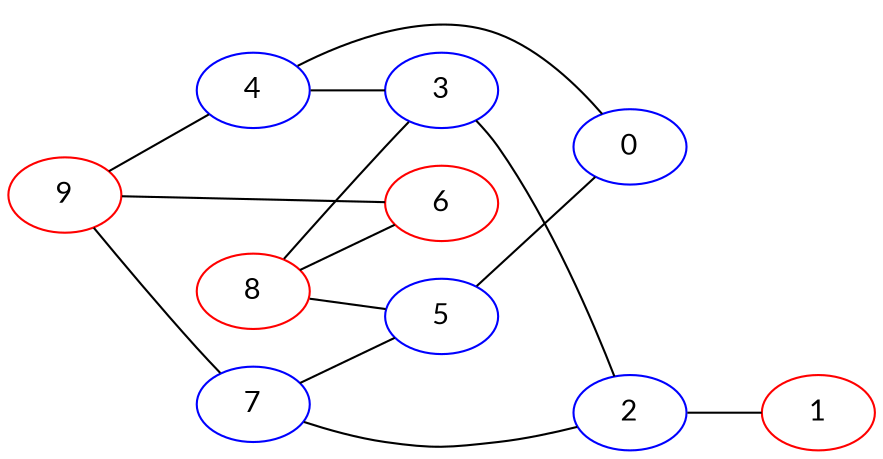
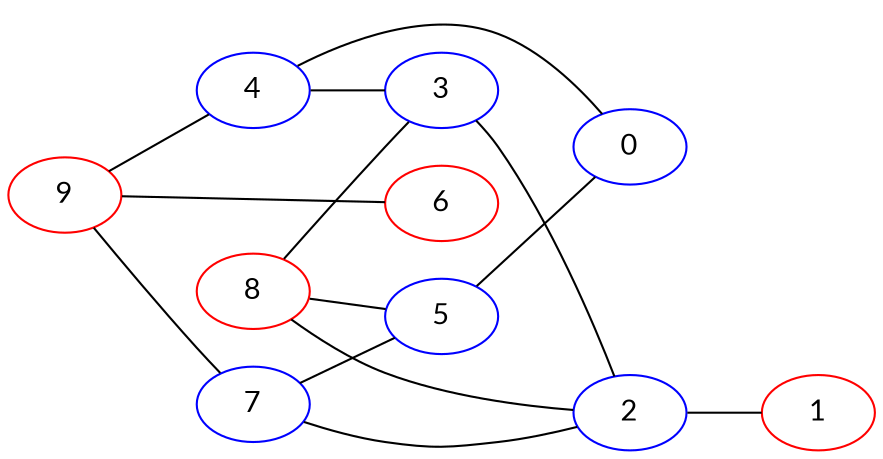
  digraph {
    fontname=Lato
    rankdir=LR
    node [color=blue fontname=Lato]
    edge [dir=none fontname=Lato]
    1 [color=red]
    2
    3
    4
    0
    5
    6 [color=red]
    7
    8 [color=red]
    9 [color=red]
    2 -> 1
    3 -> 2
    4 -> 3
    4 -> 0
    5 -> 0
    7 -> 2
    7 -> 5
    8 -> 3
    8 -> 5
-   8 -> 6
+   8 -> 2
    9 -> 4
    9 -> 6
    9 -> 7
  }
